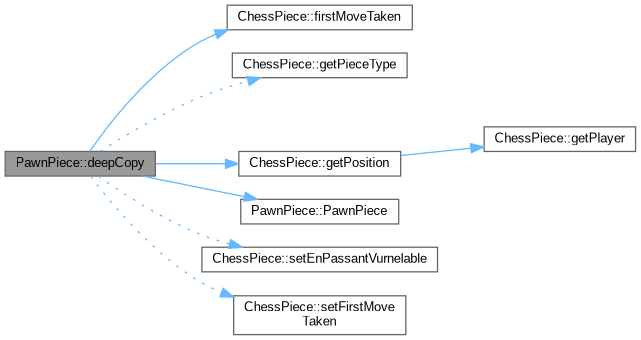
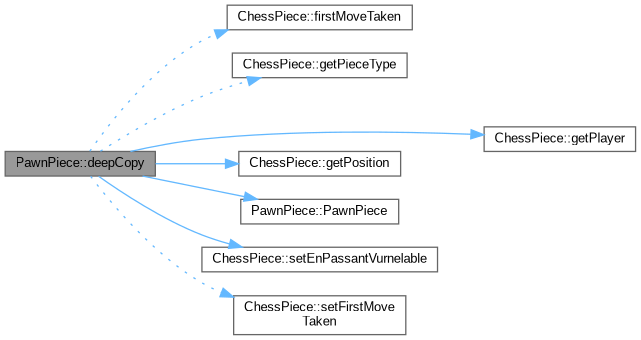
  digraph {
    fontname="Liberation Sans"
    rankdir=LR
    node [color=grey40 fillcolor=white fontname="Liberation Sans" fontsize=10 shape=box style=filled]
    edge [color=steelblue1 fontname="Liberation Sans" fontsize=10 labelfontname=Helvetica labelfontsize=10 style=solid]
    n1 [color=gray40 fillcolor=grey60 fontcolor=black height=0.2 label="PawnPiece::deepCopy" width=0.4]
    n2 [height=0.2 label="ChessPiece::firstMoveTaken" width=0.4]
    n3 [height=0.2 label="ChessPiece::getPieceType" width=0.4]
    n4 [height=0.2 label="ChessPiece::getPlayer" width=0.4]
    n5 [height=0.2 label="ChessPiece::getPosition" width=0.4]
    n6 [height=0.2 label="PawnPiece::PawnPiece" width=0.4]
    n7 [height=0.2 label="ChessPiece::setEnPassantVurnelable" width=0.4]
    n8 [height=0.2 label="ChessPiece::setFirstMove\lTaken" width=0.4]
-   n1 -> n2
+   n1 -> n2 [style=dotted]
    n1 -> n3 [style=dotted]
-   n5 -> n4
+   n1 -> n4
    n1 -> n5
    n1 -> n6
-   n1 -> n7 [style=dotted]
+   n1 -> n7
    n1 -> n8 [style=dotted]
  }
